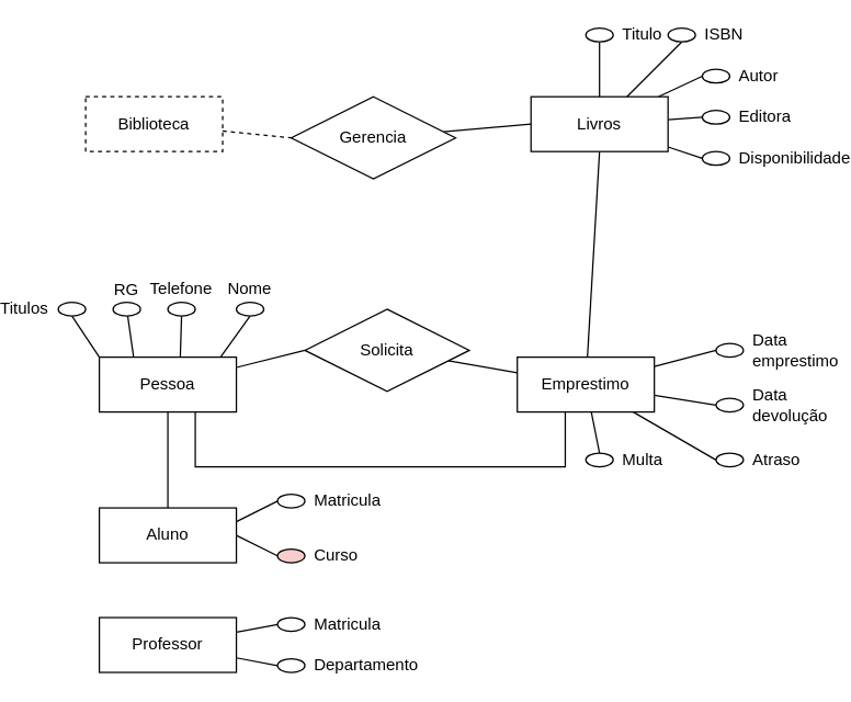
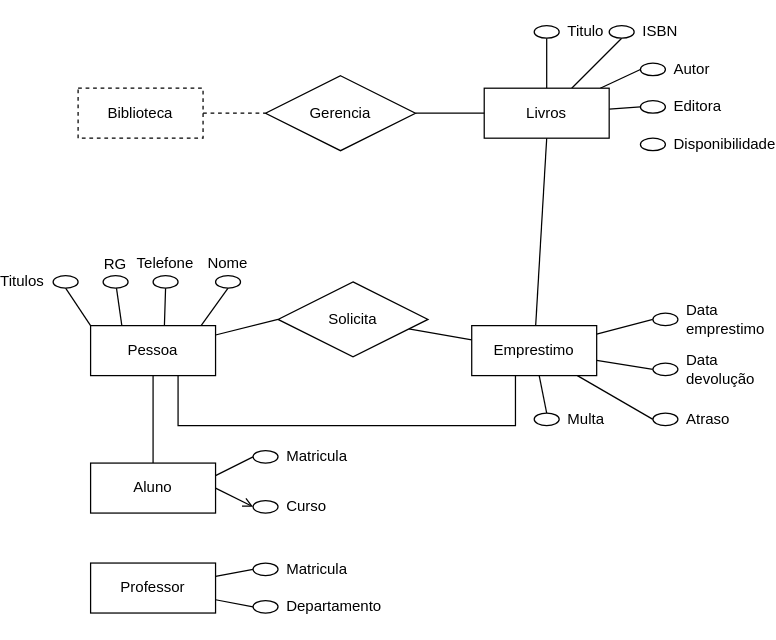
  <mxCell id="0" />
  <mxCell id="1" parent="0" />
  <mxCell id="2" style="rounded=0;orthogonalLoop=1;jettySize=auto;html=1;entryX=0.5;entryY=1;entryDx=0;entryDy=0;endArrow=none;endFill=0;" edge="1" parent="1" source="7" target="31"><mxGeometry relative="1" as="geometry" /></mxCell>
  <mxCell id="3" style="rounded=0;orthogonalLoop=1;jettySize=auto;html=1;entryX=0.5;entryY=1;entryDx=0;entryDy=0;endArrow=none;endFill=0;" edge="1" parent="1" source="7" target="34"><mxGeometry relative="1" as="geometry" /></mxCell>
  <mxCell id="4" style="rounded=0;orthogonalLoop=1;jettySize=auto;html=1;entryX=0;entryY=0.5;entryDx=0;entryDy=0;endArrow=none;endFill=0;" edge="1" parent="1" source="7" target="32"><mxGeometry relative="1" as="geometry" /></mxCell>
  <mxCell id="5" style="rounded=0;orthogonalLoop=1;jettySize=auto;html=1;entryX=0;entryY=0.5;entryDx=0;entryDy=0;endArrow=none;endFill=0;" edge="1" parent="1" source="7" target="33"><mxGeometry relative="1" as="geometry" /></mxCell>
- <mxCell id="6" style="rounded=0;orthogonalLoop=1;jettySize=auto;html=1;entryX=0;entryY=0.5;entryDx=0;entryDy=0;endArrow=none;endFill=0;" edge="1" parent="1" source="7" target="35"><mxGeometry relative="1" as="geometry" /></mxCell>
  <mxCell id="7" value="Livros" style="whiteSpace=wrap;html=1;align=center;" vertex="1" parent="1"><mxGeometry x="365" y="70" width="100" height="40" as="geometry" /></mxCell>
  <mxCell id="8" style="rounded=0;orthogonalLoop=1;jettySize=auto;html=1;entryX=0;entryY=0.5;entryDx=0;entryDy=0;endArrow=none;endFill=0;" edge="1" parent="1" source="14" target="42"><mxGeometry relative="1" as="geometry" /></mxCell>
  <mxCell id="9" style="rounded=0;orthogonalLoop=1;jettySize=auto;html=1;entryX=0.5;entryY=0;entryDx=0;entryDy=0;endArrow=none;endFill=0;" edge="1" parent="1" source="14" target="17"><mxGeometry relative="1" as="geometry" /></mxCell>
  <mxCell id="10" style="rounded=0;orthogonalLoop=1;jettySize=auto;html=1;entryX=0.5;entryY=1;entryDx=0;entryDy=0;endArrow=none;endFill=0;exitX=0.87;exitY=0.05;exitDx=0;exitDy=0;exitPerimeter=0;" edge="1" parent="1" source="14" target="47"><mxGeometry relative="1" as="geometry" /></mxCell>
  <mxCell id="11" style="rounded=0;orthogonalLoop=1;jettySize=auto;html=1;entryX=0.5;entryY=1;entryDx=0;entryDy=0;endArrow=none;endFill=0;exitX=0.59;exitY=0.05;exitDx=0;exitDy=0;exitPerimeter=0;" edge="1" parent="1" source="14" target="49"><mxGeometry relative="1" as="geometry" /></mxCell>
  <mxCell id="12" style="rounded=0;orthogonalLoop=1;jettySize=auto;html=1;endArrow=none;endFill=0;exitX=0.25;exitY=0;exitDx=0;exitDy=0;" edge="1" parent="1" source="14" target="48"><mxGeometry relative="1" as="geometry" /></mxCell>
  <mxCell id="13" style="rounded=0;orthogonalLoop=1;jettySize=auto;html=1;entryX=0.5;entryY=1;entryDx=0;entryDy=0;endArrow=none;endFill=0;exitX=0;exitY=0;exitDx=0;exitDy=0;" edge="1" parent="1" source="14" target="50"><mxGeometry relative="1" as="geometry" /></mxCell>
  <mxCell id="14" value="Pessoa" style="whiteSpace=wrap;html=1;align=center;" vertex="1" parent="1"><mxGeometry x="50" y="260" width="100" height="40" as="geometry" /></mxCell>
  <mxCell id="15" style="rounded=0;orthogonalLoop=1;jettySize=auto;html=1;entryX=0;entryY=0.5;entryDx=0;entryDy=0;endArrow=none;endFill=0;exitX=1;exitY=0.25;exitDx=0;exitDy=0;exitPerimeter=0;" edge="1" parent="1" source="17" target="36"><mxGeometry relative="1" as="geometry" /></mxCell>
- <mxCell id="16" style="rounded=0;orthogonalLoop=1;jettySize=auto;html=1;entryX=0;entryY=0.5;entryDx=0;entryDy=0;endArrow=none;endFill=0;exitX=1;exitY=0.5;exitDx=0;exitDy=0;" edge="1" parent="1" source="17" target="37"><mxGeometry relative="1" as="geometry" /></mxCell>
+ <mxCell id="16" style="rounded=0;orthogonalLoop=1;jettySize=auto;html=1;entryX=0;entryY=0.5;entryDx=0;entryDy=0;endArrow=open;endFill=0;exitX=1;exitY=0.5;exitDx=0;exitDy=0;" edge="1" parent="1" source="17" target="37"><mxGeometry relative="1" as="geometry" /></mxCell>
  <mxCell id="17" value="Aluno" style="whiteSpace=wrap;html=1;align=center;" vertex="1" parent="1"><mxGeometry x="50" y="370" width="100" height="40" as="geometry" /></mxCell>
  <mxCell id="18" style="rounded=0;orthogonalLoop=1;jettySize=auto;html=1;entryX=0;entryY=0.5;entryDx=0;entryDy=0;endArrow=none;endFill=0;" edge="1" parent="1" source="20" target="39"><mxGeometry relative="1" as="geometry" /></mxCell>
  <mxCell id="19" style="rounded=0;orthogonalLoop=1;jettySize=auto;html=1;endArrow=none;endFill=0;entryX=0;entryY=0.5;entryDx=0;entryDy=0;" edge="1" parent="1" source="20" target="40"><mxGeometry relative="1" as="geometry"><mxPoint x="180" y="490" as="targetPoint" /></mxGeometry></mxCell>
  <mxCell id="20" value="Professor" style="whiteSpace=wrap;html=1;align=center;" vertex="1" parent="1"><mxGeometry x="50" y="450" width="100" height="40" as="geometry" /></mxCell>
  <mxCell id="21" style="rounded=0;orthogonalLoop=1;jettySize=auto;html=1;entryX=0.5;entryY=0;entryDx=0;entryDy=0;endArrow=none;endFill=0;" edge="1" parent="1" source="27" target="46"><mxGeometry relative="1" as="geometry" /></mxCell>
  <mxCell id="22" style="rounded=0;orthogonalLoop=1;jettySize=auto;html=1;entryX=0;entryY=0.5;entryDx=0;entryDy=0;endArrow=none;endFill=0;" edge="1" parent="1" source="27" target="45"><mxGeometry relative="1" as="geometry" /></mxCell>
  <mxCell id="23" style="rounded=0;orthogonalLoop=1;jettySize=auto;html=1;endArrow=none;endFill=0;entryX=0;entryY=0.5;entryDx=0;entryDy=0;" edge="1" parent="1" source="27" target="44"><mxGeometry relative="1" as="geometry"><mxPoint x="503" y="299" as="targetPoint" /></mxGeometry></mxCell>
  <mxCell id="24" style="rounded=0;orthogonalLoop=1;jettySize=auto;html=1;entryX=0;entryY=0.5;entryDx=0;entryDy=0;endArrow=none;endFill=0;" edge="1" parent="1" source="27" target="43"><mxGeometry relative="1" as="geometry" /></mxCell>
  <mxCell id="25" style="rounded=0;orthogonalLoop=1;jettySize=auto;html=1;entryX=0.5;entryY=1;entryDx=0;entryDy=0;endArrow=none;endFill=0;" edge="1" parent="1" source="27" target="7"><mxGeometry relative="1" as="geometry" /></mxCell>
  <mxCell id="26" style="rounded=0;orthogonalLoop=1;jettySize=auto;html=1;edgeStyle=orthogonalEdgeStyle;endArrow=none;endFill=0;" edge="1" parent="1" source="27"><mxGeometry relative="1" as="geometry"><mxPoint x="120" y="310" as="targetPoint" /><Array as="points"><mxPoint x="390" y="340" /><mxPoint x="120" y="340" /><mxPoint x="120" y="300" /><mxPoint x="120" y="300" /></Array></mxGeometry></mxCell>
  <mxCell id="27" value="Emprestimo" style="whiteSpace=wrap;html=1;align=center;" vertex="1" parent="1"><mxGeometry x="355" y="260" width="100" height="40" as="geometry" /></mxCell>
  <mxCell id="28" value="Biblioteca" style="whiteSpace=wrap;html=1;align=center;dashed=1;" vertex="1" parent="1"><mxGeometry x="40" y="70" width="100" height="40" as="geometry" /></mxCell>
  <mxCell id="29" style="rounded=0;orthogonalLoop=1;jettySize=auto;html=1;entryX=0;entryY=0.5;entryDx=0;entryDy=0;endArrow=none;endFill=0;" edge="1" parent="1" source="30" target="7"><mxGeometry relative="1" as="geometry" /></mxCell>
- <mxCell id="30" value="Gerencia" style="shape=rhombus;perimeter=rhombusPerimeter;whiteSpace=wrap;html=1;align=center;" vertex="1" parent="1"><mxGeometry x="190" y="70" width="120" height="60" as="geometry" /></mxCell>
+ <mxCell id="30" value="Gerencia" style="shape=rhombus;perimeter=rhombusPerimeter;whiteSpace=wrap;html=1;align=center;" vertex="1" parent="1"><mxGeometry x="190" y="60" width="120" height="60" as="geometry" /></mxCell>
  <mxCell id="31" value="Titulo" style="ellipse;whiteSpace=wrap;html=1;align=left;spacingLeft=25;" vertex="1" parent="1"><mxGeometry x="405" y="20" width="20" height="10" as="geometry" /></mxCell>
  <mxCell id="32" value="Autor" style="ellipse;whiteSpace=wrap;html=1;align=left;spacingLeft=25;" vertex="1" parent="1"><mxGeometry x="490" y="50" width="20" height="10" as="geometry" /></mxCell>
  <mxCell id="33" value="Editora" style="ellipse;whiteSpace=wrap;html=1;align=left;spacingLeft=25;" vertex="1" parent="1"><mxGeometry x="490" y="80" width="20" height="10" as="geometry" /></mxCell>
  <mxCell id="34" value="ISBN" style="ellipse;whiteSpace=wrap;html=1;align=left;spacingLeft=25;" vertex="1" parent="1"><mxGeometry x="465" y="20" width="20" height="10" as="geometry" /></mxCell>
  <mxCell id="35" value="Disponibilidade" style="ellipse;whiteSpace=wrap;html=1;align=left;spacingLeft=25;" vertex="1" parent="1"><mxGeometry x="490" y="110" width="20" height="10" as="geometry" /></mxCell>
  <mxCell id="36" value="Matricula" style="ellipse;whiteSpace=wrap;html=1;align=left;spacingLeft=25;" vertex="1" parent="1"><mxGeometry x="180" y="360" width="20" height="10" as="geometry" /></mxCell>
- <mxCell id="37" value="Curso" style="ellipse;whiteSpace=wrap;html=1;align=left;spacingLeft=25;fillColor=#f8cecc;" vertex="1" parent="1"><mxGeometry x="180" y="400" width="20" height="10" as="geometry" /></mxCell>
+ <mxCell id="37" value="Curso" style="ellipse;whiteSpace=wrap;html=1;align=left;spacingLeft=25;" vertex="1" parent="1"><mxGeometry x="180" y="400" width="20" height="10" as="geometry" /></mxCell>
  <mxCell id="38" style="rounded=0;orthogonalLoop=1;jettySize=auto;html=1;endArrow=none;endFill=0;entryX=0;entryY=0.5;entryDx=0;entryDy=0;dashed=1;" edge="1" parent="1" source="28" target="30"><mxGeometry relative="1" as="geometry"><mxPoint x="180" y="90" as="targetPoint" /></mxGeometry></mxCell>
  <mxCell id="39" value="Matricula" style="ellipse;whiteSpace=wrap;html=1;align=left;spacingLeft=25;" vertex="1" parent="1"><mxGeometry x="180" y="450" width="20" height="10" as="geometry" /></mxCell>
  <mxCell id="40" value="Departamento" style="ellipse;whiteSpace=wrap;html=1;align=left;spacingLeft=25;" vertex="1" parent="1"><mxGeometry x="180" y="480" width="20" height="10" as="geometry" /></mxCell>
  <mxCell id="41" style="rounded=0;orthogonalLoop=1;jettySize=auto;html=1;endArrow=none;endFill=0;" edge="1" parent="1" source="42" target="27"><mxGeometry relative="1" as="geometry" /></mxCell>
  <mxCell id="42" value="Solicita" style="shape=rhombus;perimeter=rhombusPerimeter;whiteSpace=wrap;html=1;align=center;" vertex="1" parent="1"><mxGeometry x="200" y="225" width="120" height="60" as="geometry" /></mxCell>
  <mxCell id="43" value="Data emprestimo" style="ellipse;whiteSpace=wrap;html=1;align=left;spacingLeft=25;" vertex="1" parent="1"><mxGeometry x="500" y="250" width="20" height="10" as="geometry" /></mxCell>
  <mxCell id="44" value="Data devolução" style="ellipse;whiteSpace=wrap;html=1;align=left;spacingLeft=25;" vertex="1" parent="1"><mxGeometry x="500" y="290" width="20" height="10" as="geometry" /></mxCell>
  <mxCell id="45" value="Atraso" style="ellipse;whiteSpace=wrap;html=1;align=left;spacingLeft=25;" vertex="1" parent="1"><mxGeometry x="500" y="330" width="20" height="10" as="geometry" /></mxCell>
  <mxCell id="46" value="Multa" style="ellipse;whiteSpace=wrap;html=1;align=left;spacingLeft=25;" vertex="1" parent="1"><mxGeometry x="405" y="330" width="20" height="10" as="geometry" /></mxCell>
  <mxCell id="47" value="Nome" style="ellipse;whiteSpace=wrap;html=1;align=center;spacingLeft=0;spacingBottom=30;" vertex="1" parent="1"><mxGeometry x="150" y="220" width="20" height="10" as="geometry" /></mxCell>
  <mxCell id="48" value="RG" style="ellipse;whiteSpace=wrap;html=1;align=center;spacingLeft=0;spacingRight=0;spacingBottom=29;" vertex="1" parent="1"><mxGeometry x="60" y="220" width="20" height="10" as="geometry" /></mxCell>
  <mxCell id="49" value="Telefone" style="ellipse;whiteSpace=wrap;html=1;align=center;spacingLeft=0;spacingTop=0;spacingBottom=30;spacingRight=0;" vertex="1" parent="1"><mxGeometry x="100" y="220" width="20" height="10" as="geometry" /></mxCell>
  <mxCell id="50" value="Titulos" style="ellipse;whiteSpace=wrap;html=1;align=right;spacingLeft=0;spacingRight=25;" vertex="1" parent="1"><mxGeometry x="20" y="220" width="20" height="10" as="geometry" /></mxCell>
